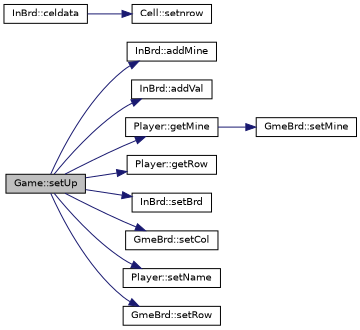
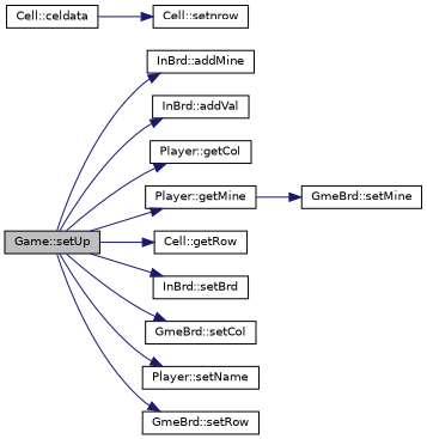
  digraph {
    rankdir=LR
    node [color=black fillcolor=white fontname=Helvetica fontsize=10 shape=record style=filled]
    edge [color=midnightblue fontname=Helvetica fontsize=10 labelfontname=Helvetica labelfontsize=10 style=solid]
    n1 [fillcolor=grey75 fontcolor=black height=0.2 label="Game::setUp" width=0.4]
    n2 [height=0.2 label="InBrd::addMine" width=0.4]
    n3 [height=0.2 label="InBrd::addVal" width=0.4]
+   n4 [height=0.2 label="Player::getCol" width=0.4]
    n5 [height=0.2 label="Player::getMine" width=0.4]
-   n6 [height=0.2 label="Player::getRow" width=0.4]
+   n6 [height=0.2 label="Cell::getRow" width=0.4]
    n7 [height=0.2 label="InBrd::setBrd" width=0.4]
    n8 [height=0.2 label="GmeBrd::setCol" width=0.4]
    n9 [height=0.2 label="Player::setName" width=0.4]
    n10 [height=0.2 label="GmeBrd::setRow" width=0.4]
-   n11 [height=0.2 label="InBrd::celdata" width=0.4]
+   n11 [height=0.2 label="Cell::celdata" width=0.4]
    n12 [height=0.2 label="Cell::setnrow" width=0.4]
    n13 [height=0.2 label="GmeBrd::setMine" width=0.4]
    n1 -> n2
    n1 -> n3
+   n1 -> n4
    n1 -> n5
    n1 -> n6
    n1 -> n7
    n1 -> n8
    n1 -> n9
    n1 -> n10
    n5 -> n13
    n11 -> n12
  }
